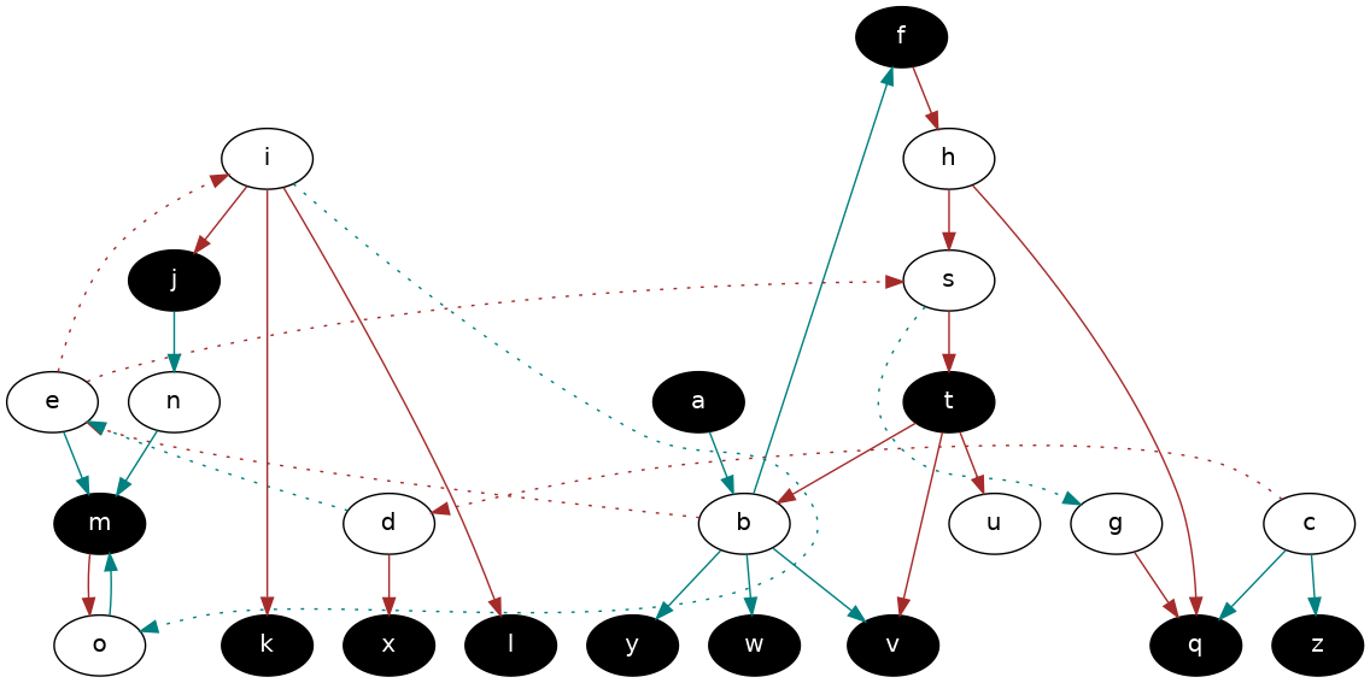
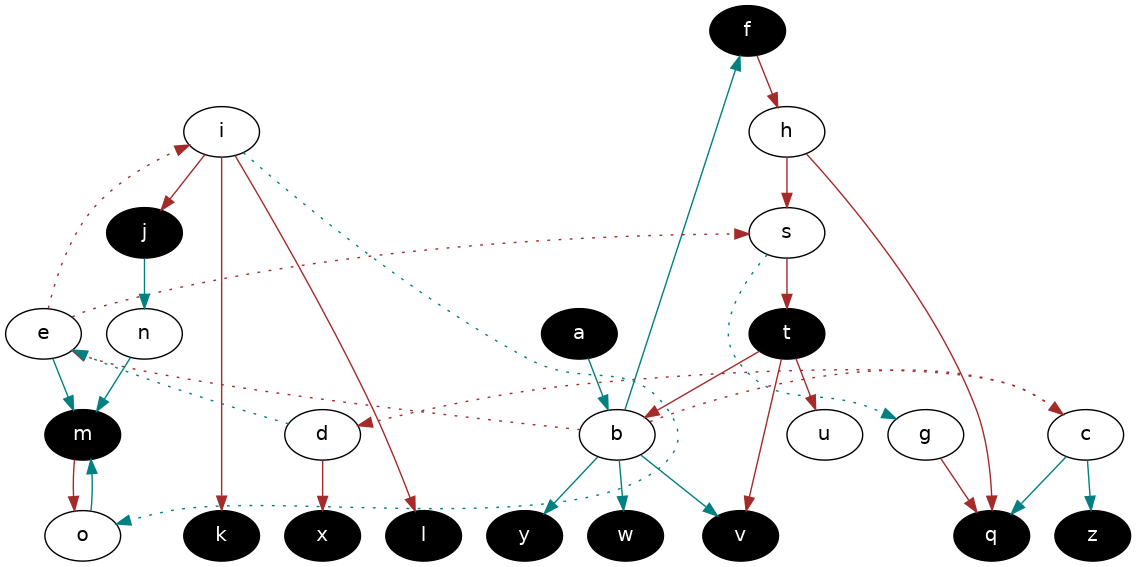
  digraph {
    rankdir=TB
    node [fillcolor="#000000" fontcolor="#ffffff" fontname=Helvetica fontsize=14 shape=oval style=filled]
    edge [color=brown dir=forward style=solid]
    k
    l
    q
    v
    w
    x
    y
    z
    f
    h [fillcolor="#ffffff" fontcolor="#000000"]
    b [fillcolor="#ffffff" fontcolor="#000000"]
    c [fillcolor="#ffffff" fontcolor="#000000"]
    e [fillcolor="#ffffff" fontcolor="#000000"]
    d [fillcolor="#ffffff" fontcolor="#000000"]
    s [fillcolor="#ffffff" fontcolor="#000000"]
    i [fillcolor="#ffffff" fontcolor="#000000"]
    m
    g [fillcolor="#ffffff" fontcolor="#000000"]
    t
    o [fillcolor="#ffffff" fontcolor="#000000"]
    j
    u [fillcolor="#ffffff" fontcolor="#000000"]
    n [fillcolor="#ffffff" fontcolor="#000000"]
    a
    subgraph sub_1 {
      rank=max
      k
      l
      q
      v
      w
      x
      y
      z
    }
    subgraph sub_2 {
      rank=min
      f
    }
    f -> h
    h -> q
    h -> s
    b -> v [color=teal]
    b -> w [color=teal]
    b -> y [color=teal]
    b -> f [color=teal]
+   b -> c [constraint=false style=dotted]
    b -> e [constraint=false style=dotted]
    c -> q [color=teal]
    c -> z [color=teal]
    c -> d [constraint=false style=dotted]
    e -> s [constraint=false style=dotted]
    e -> i [constraint=false style=dotted]
    e -> m [color=teal]
    d -> x
    d -> e [color=teal constraint=false style=dotted]
    s -> g [color=teal constraint=false style=dotted]
    s -> t
    i -> k
    i -> l
    i -> o [color=teal constraint=false style=dotted]
    i -> j
    m -> o
    g -> q
    t -> v
    t -> b
    t -> u
    o -> m [color=teal]
    j -> n [color=teal]
    n -> m [color=teal]
    a -> b [color=teal]
  }
